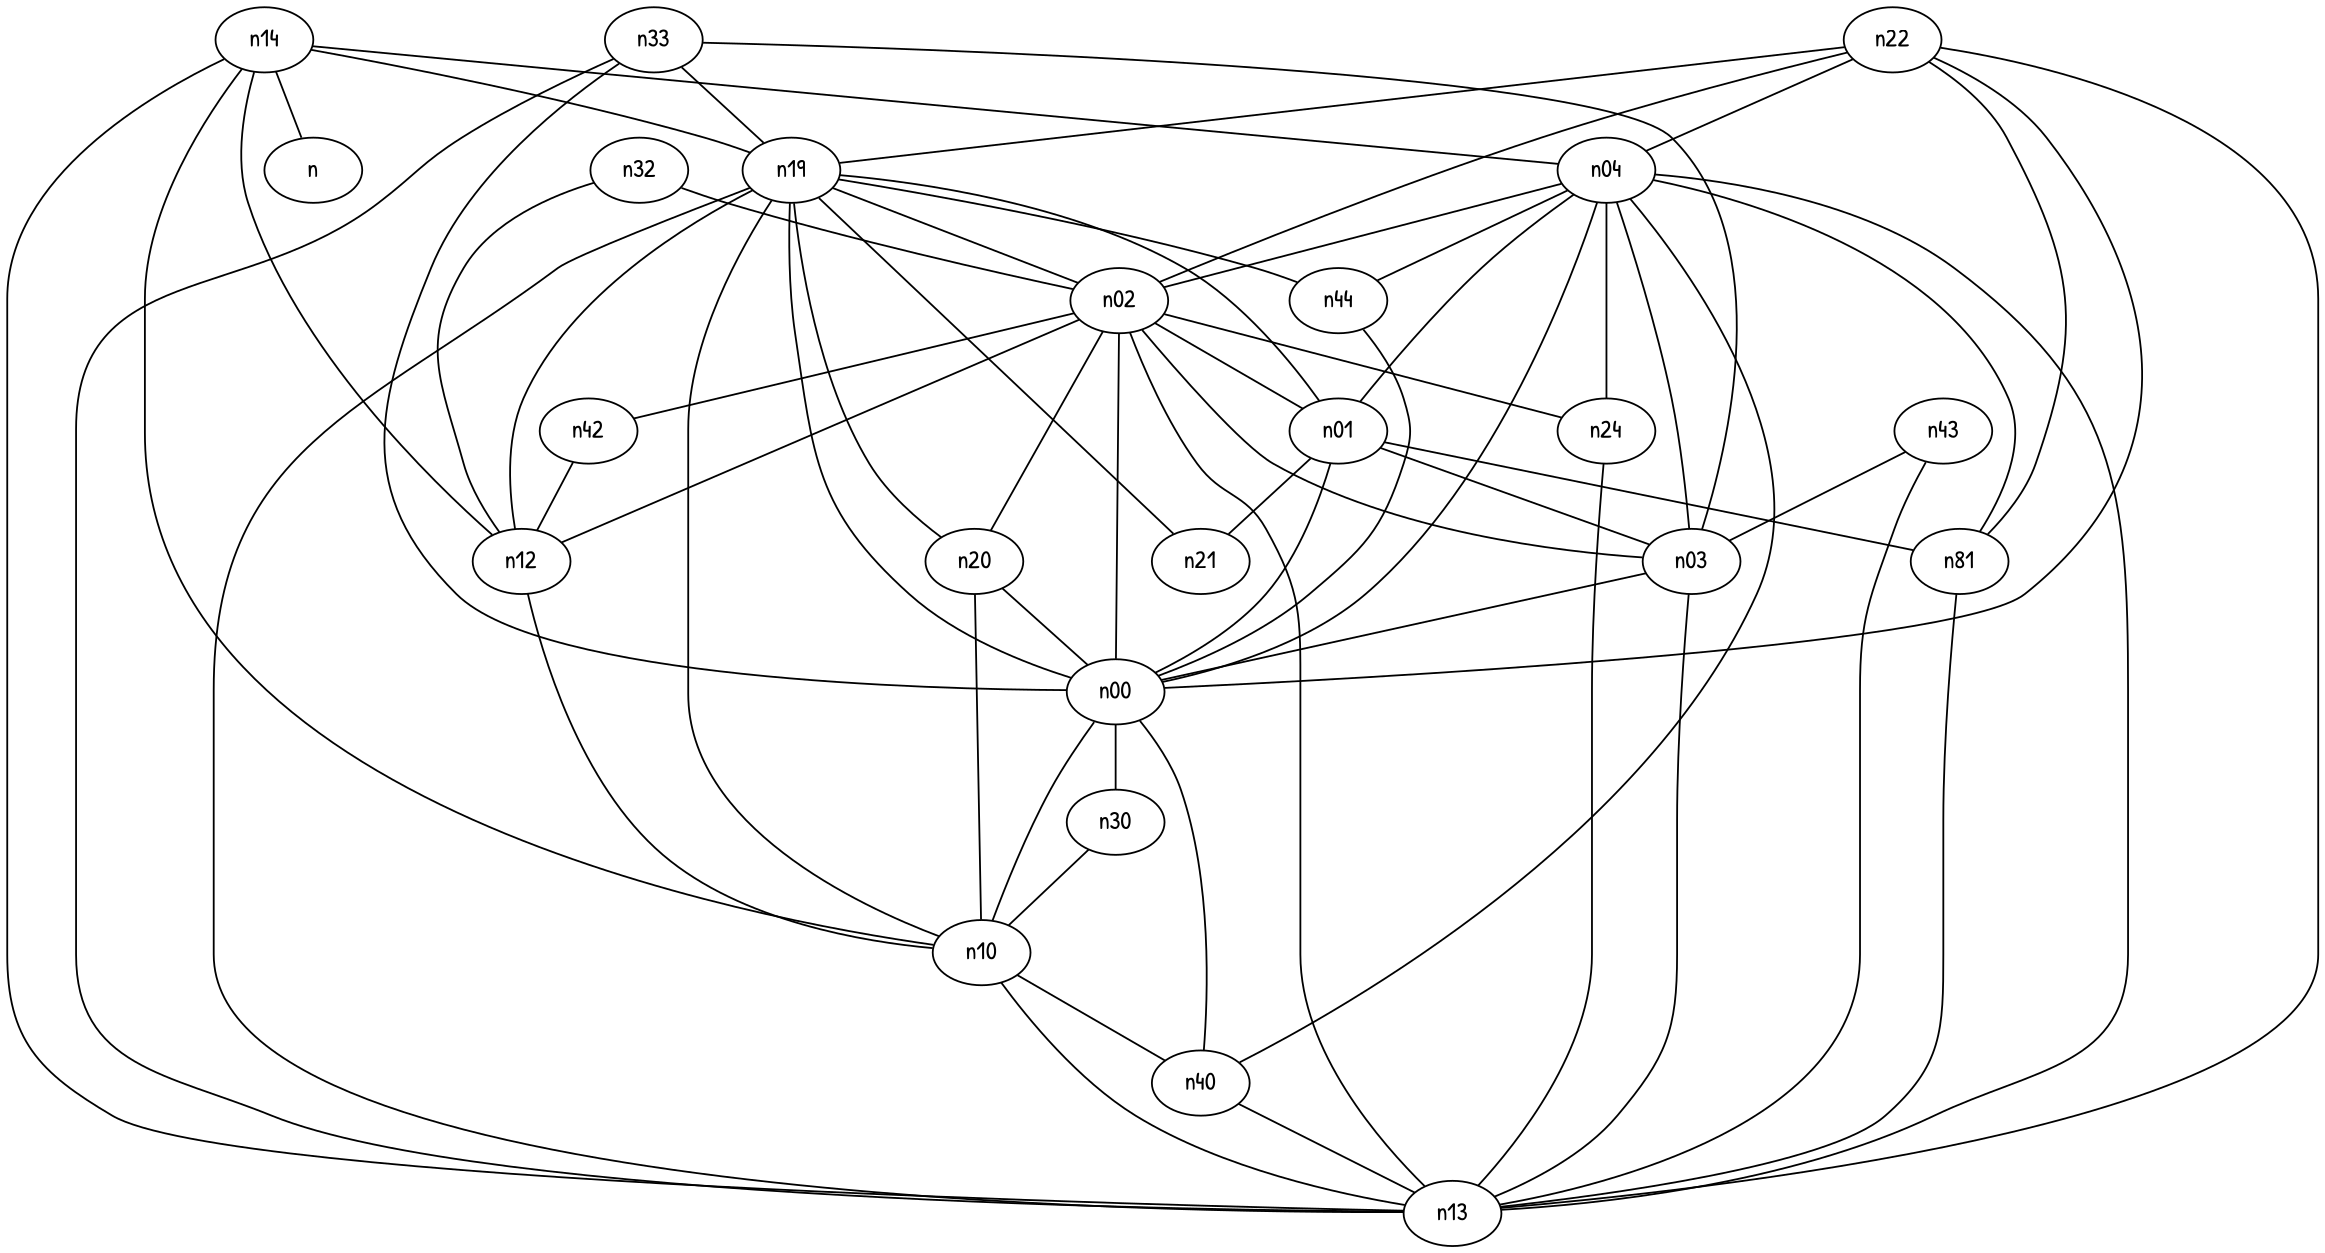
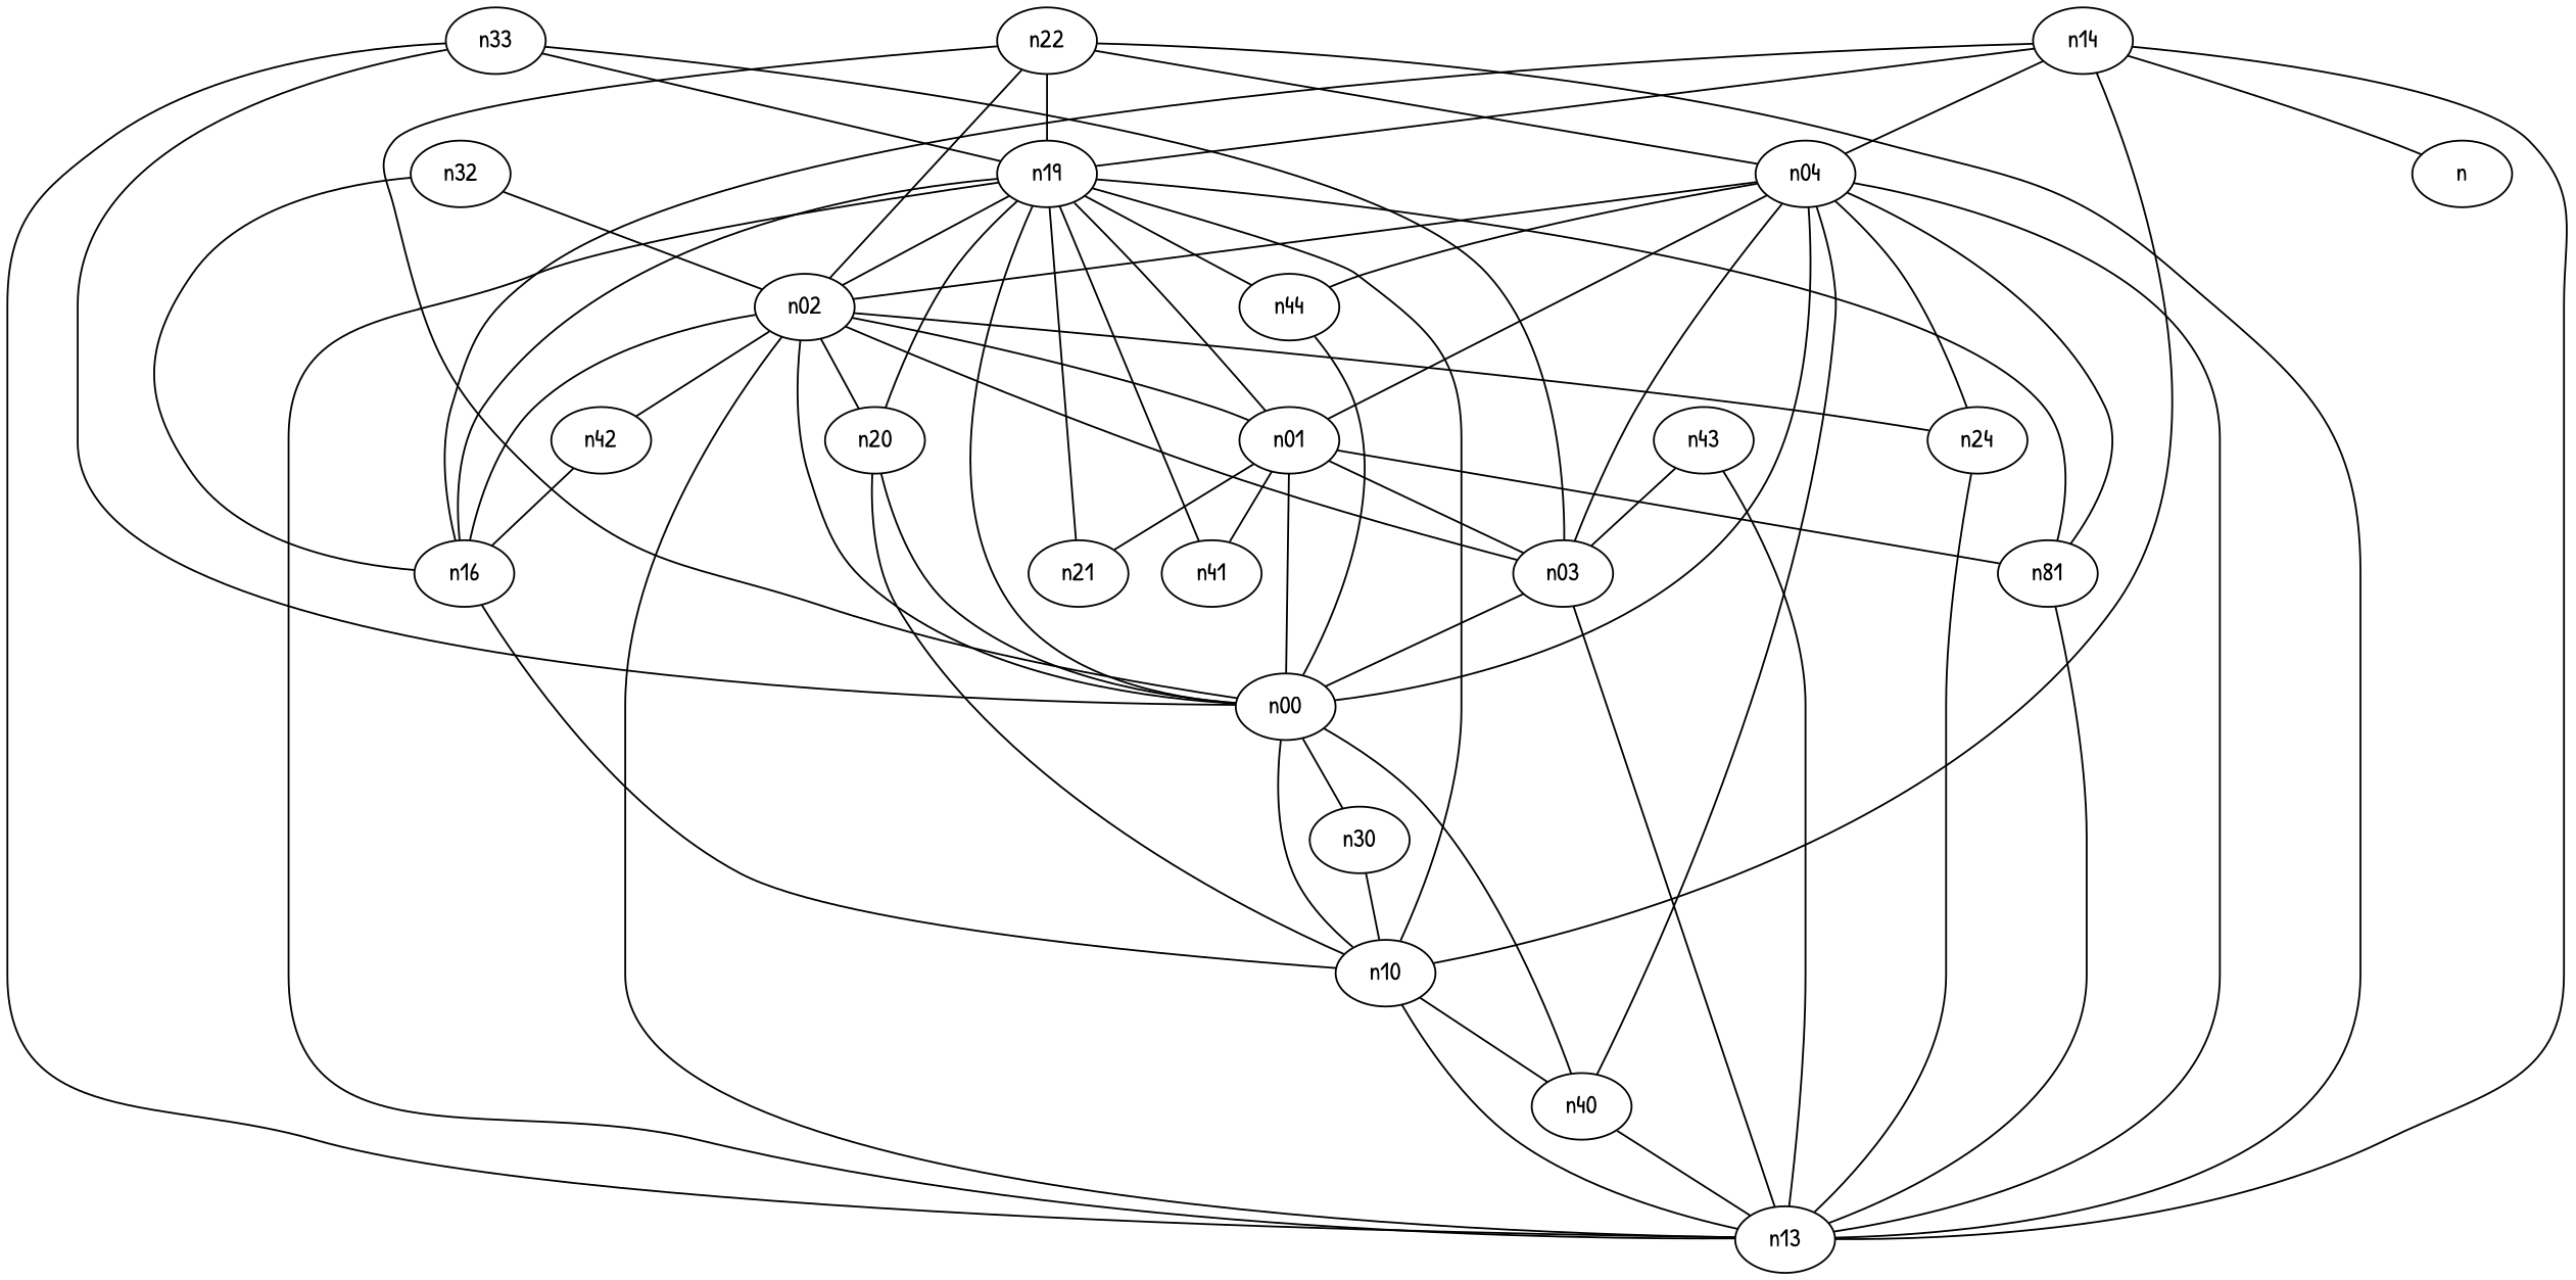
  strict graph {
    fontname="Patrick Hand"
    node [fontname="Patrick Hand"]
    edge [fontname="Patrick Hand"]
    n32
    n02
-   n12
+   n12 [label=n16]
    n03
    n00
    n13
    n20
    n01
    n24
    n42
    n10
    n40
    n30
    n21
+   n41
    n31 [label=n81]
    n33
    n11 [label=n19]
    n44
    n22
    n04
    n43
    n14
    n
    n32 -- n02
    n32 -- n12
    n02 -- n12
    n02 -- n03
    n02 -- n00
    n02 -- n13
    n02 -- n20
    n02 -- n01
    n02 -- n24
    n02 -- n42
    n12 -- n10
    n03 -- n00
    n03 -- n13
    n00 -- n10
    n00 -- n40
    n00 -- n30
    n20 -- n00
    n20 -- n10
    n01 -- n03
    n01 -- n00
    n01 -- n21
+   n01 -- n41
    n01 -- n31
    n24 -- n13
    n42 -- n12
    n10 -- n13
    n10 -- n40
    n40 -- n13
    n30 -- n10
    n31 -- n13
    n33 -- n03
    n33 -- n00
    n33 -- n13
    n33 -- n11
    n11 -- n02
    n11 -- n12
    n11 -- n00
    n11 -- n13
    n11 -- n20
    n11 -- n01
    n11 -- n10
    n11 -- n21
-   n22 -- n31
+   n11 -- n41
+   n11 -- n31
    n11 -- n44
    n44 -- n00
    n22 -- n02
    n22 -- n00
    n22 -- n13
    n22 -- n11
    n22 -- n04
    n04 -- n02
    n04 -- n03
    n04 -- n00
    n04 -- n13
    n04 -- n01
    n04 -- n24
    n04 -- n40
    n04 -- n31
    n04 -- n44
    n43 -- n03
    n43 -- n13
    n14 -- n12
    n14 -- n13
    n14 -- n10
    n14 -- n11
    n14 -- n04
    n14 -- n
  }
